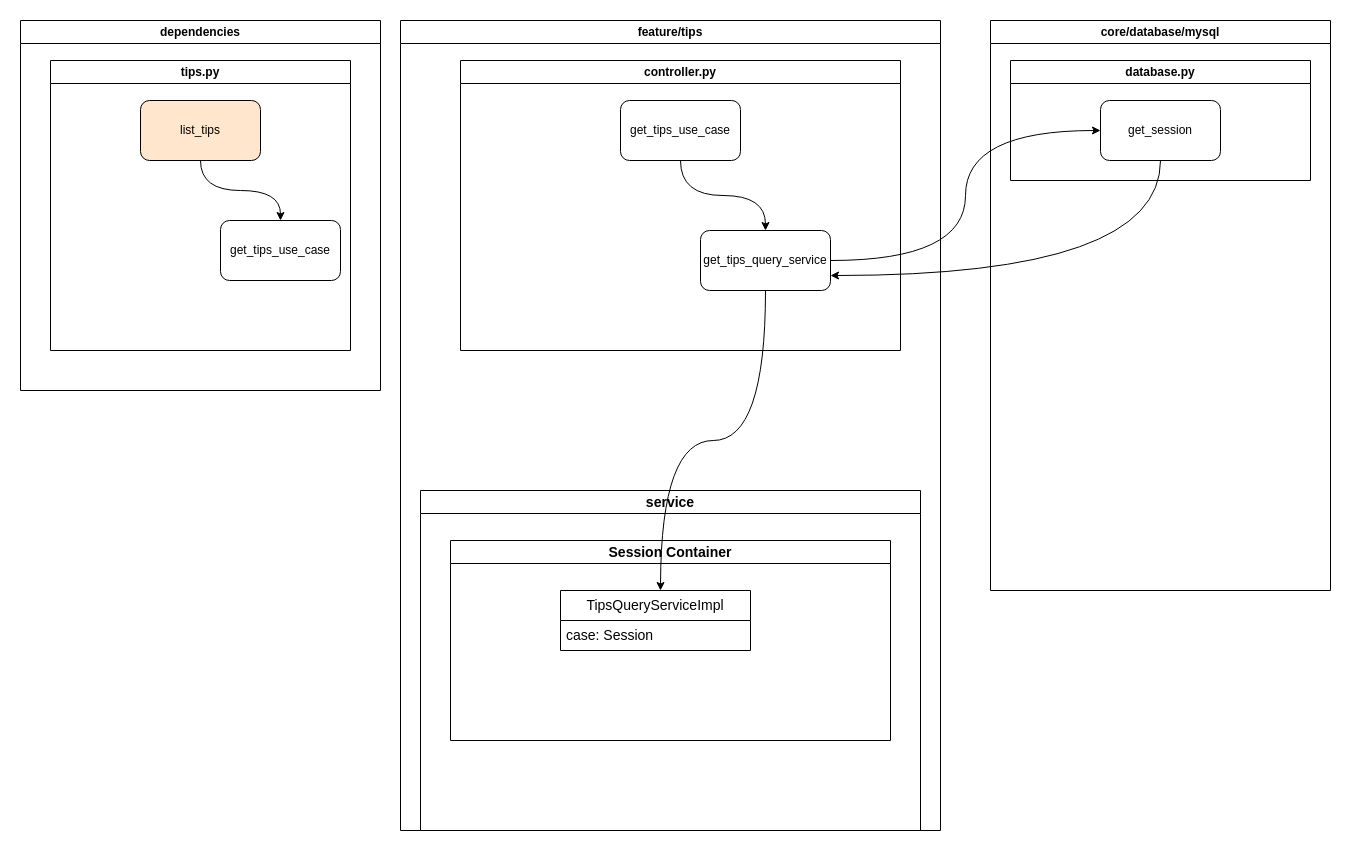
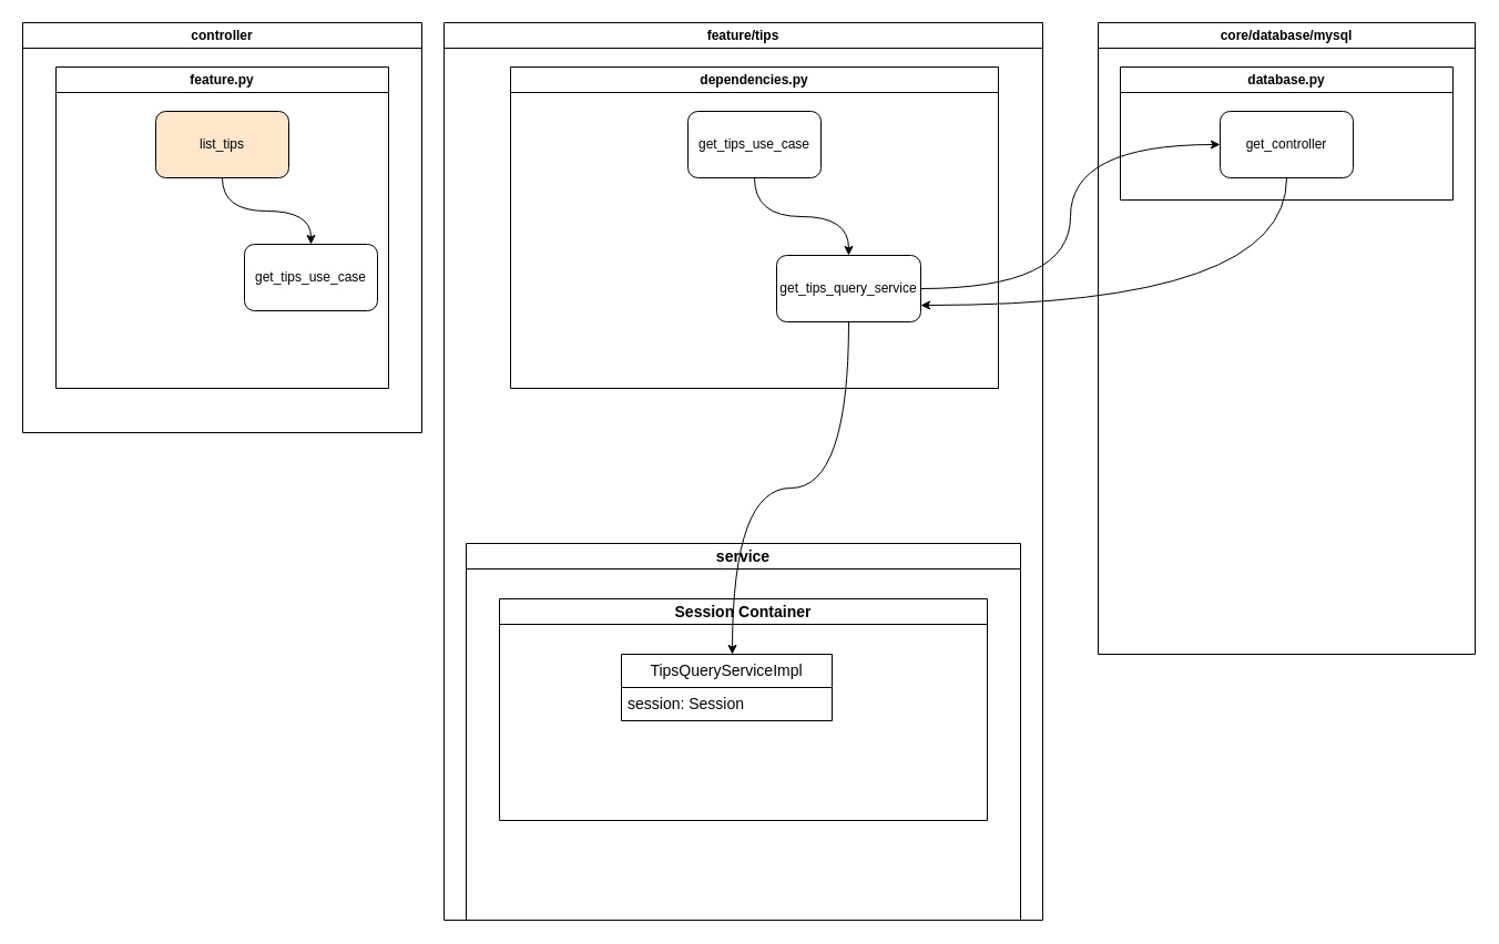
  <mxCell id="0" />
  <mxCell id="1" parent="0" />
- <mxCell id="2" value="dependencies" style="swimlane;whiteSpace=wrap;html=1;" vertex="1" parent="1"><mxGeometry x="20" y="20" width="360" height="370" as="geometry"><mxRectangle x="40" y="40" width="100" height="30" as="alternateBounds" /></mxGeometry></mxCell>
- <mxCell id="3" value="tips.py" style="swimlane;whiteSpace=wrap;html=1;" vertex="1" parent="2"><mxGeometry x="30" y="40" width="300" height="290" as="geometry" /></mxCell>
+ <mxCell id="2" value="controller" style="swimlane;whiteSpace=wrap;html=1;" vertex="1" parent="1"><mxGeometry x="20" y="20" width="360" height="370" as="geometry"><mxRectangle x="40" y="40" width="100" height="30" as="alternateBounds" /></mxGeometry></mxCell>
+ <mxCell id="3" value="feature.py" style="swimlane;whiteSpace=wrap;html=1;" vertex="1" parent="2"><mxGeometry x="30" y="40" width="300" height="290" as="geometry" /></mxCell>
  <mxCell id="4" style="edgeStyle=orthogonalEdgeStyle;curved=1;html=1;exitX=0.5;exitY=1;exitDx=0;exitDy=0;entryX=0.5;entryY=0;entryDx=0;entryDy=0;" edge="1" parent="3" source="5" target="6"><mxGeometry relative="1" as="geometry" /></mxCell>
  <mxCell id="5" value="list_tips" style="rounded=1;whiteSpace=wrap;html=1;fillColor=#ffe6cc;" vertex="1" parent="3"><mxGeometry x="90" y="40" width="120" height="60" as="geometry" /></mxCell>
  <mxCell id="6" value="get_tips_use_case" style="rounded=1;whiteSpace=wrap;html=1;" vertex="1" parent="3"><mxGeometry x="170" y="160" width="120" height="60" as="geometry" /></mxCell>
  <mxCell id="7" value="feature/tips" style="swimlane;whiteSpace=wrap;html=1;" vertex="1" parent="1"><mxGeometry x="400" y="20" width="540" height="810" as="geometry"><mxRectangle x="40" y="40" width="100" height="30" as="alternateBounds" /></mxGeometry></mxCell>
- <mxCell id="8" value="controller.py" style="swimlane;whiteSpace=wrap;html=1;" vertex="1" parent="7"><mxGeometry x="60" y="40" width="440" height="290" as="geometry" /></mxCell>
+ <mxCell id="8" value="dependencies.py" style="swimlane;whiteSpace=wrap;html=1;" vertex="1" parent="7"><mxGeometry x="60" y="40" width="440" height="290" as="geometry" /></mxCell>
  <mxCell id="9" style="edgeStyle=orthogonalEdgeStyle;curved=1;html=1;exitX=0.5;exitY=1;exitDx=0;exitDy=0;entryX=0.5;entryY=0;entryDx=0;entryDy=0;" edge="1" parent="8" source="10" target="11"><mxGeometry relative="1" as="geometry" /></mxCell>
  <mxCell id="10" value="get_tips_use_case" style="rounded=1;whiteSpace=wrap;html=1;" vertex="1" parent="8"><mxGeometry x="160" y="40" width="120" height="60" as="geometry" /></mxCell>
  <mxCell id="11" value="get_tips_query_service" style="rounded=1;whiteSpace=wrap;html=1;" vertex="1" parent="8"><mxGeometry x="240" y="170" width="130" height="60" as="geometry" /></mxCell>
  <mxCell id="12" value="service" style="swimlane;whiteSpace=wrap;html=1;fontSize=14;" vertex="1" parent="7"><mxGeometry x="20" y="470" width="500" height="340" as="geometry" /></mxCell>
  <mxCell id="13" value="Session Container" style="swimlane;whiteSpace=wrap;html=1;fontSize=14;" vertex="1" parent="12"><mxGeometry x="30" y="50" width="440" height="200" as="geometry" /></mxCell>
  <mxCell id="14" value="TipsQueryServiceImpl" style="swimlane;fontStyle=0;childLayout=stackLayout;horizontal=1;startSize=30;horizontalStack=0;resizeParent=1;resizeParentMax=0;resizeLast=0;collapsible=1;marginBottom=0;whiteSpace=wrap;html=1;fontSize=14;" vertex="1" parent="13"><mxGeometry x="110" y="50" width="190" height="60" as="geometry" /></mxCell>
- <mxCell id="15" value="case: Session" style="text;strokeColor=none;fillColor=none;align=left;verticalAlign=middle;spacingLeft=4;spacingRight=4;overflow=hidden;points=[[0,0.5],[1,0.5]];portConstraint=eastwest;rotatable=0;whiteSpace=wrap;html=1;fontSize=14;" vertex="1" parent="14"><mxGeometry y="30" width="190" height="30" as="geometry" /></mxCell>
+ <mxCell id="15" value="session: Session" style="text;strokeColor=none;fillColor=none;align=left;verticalAlign=middle;spacingLeft=4;spacingRight=4;overflow=hidden;points=[[0,0.5],[1,0.5]];portConstraint=eastwest;rotatable=0;whiteSpace=wrap;html=1;fontSize=14;" vertex="1" parent="14"><mxGeometry y="30" width="190" height="30" as="geometry" /></mxCell>
  <mxCell id="16" style="edgeStyle=orthogonalEdgeStyle;curved=1;html=1;exitX=0.5;exitY=1;exitDx=0;exitDy=0;entryX=0.5;entryY=0;entryDx=0;entryDy=0;fontSize=14;" edge="1" parent="7" source="11"><mxGeometry relative="1" as="geometry"><mxPoint x="260" y="570" as="targetPoint" /></mxGeometry></mxCell>
  <mxCell id="17" value="core/database/mysql" style="swimlane;whiteSpace=wrap;html=1;" vertex="1" parent="1"><mxGeometry x="990" y="20" width="340" height="570" as="geometry"><mxRectangle x="40" y="40" width="100" height="30" as="alternateBounds" /></mxGeometry></mxCell>
  <mxCell id="18" value="database.py" style="swimlane;whiteSpace=wrap;html=1;" vertex="1" parent="17"><mxGeometry x="20" y="40" width="300" height="120" as="geometry" /></mxCell>
- <mxCell id="19" value="get_session" style="rounded=1;whiteSpace=wrap;html=1;" vertex="1" parent="18"><mxGeometry x="90" y="40" width="120" height="60" as="geometry" /></mxCell>
+ <mxCell id="19" value="get_controller" style="rounded=1;whiteSpace=wrap;html=1;" vertex="1" parent="18"><mxGeometry x="90" y="40" width="120" height="60" as="geometry" /></mxCell>
  <mxCell id="20" style="edgeStyle=orthogonalEdgeStyle;curved=1;html=1;exitX=1;exitY=0.5;exitDx=0;exitDy=0;entryX=0;entryY=0.5;entryDx=0;entryDy=0;" edge="1" parent="1" source="11" target="19"><mxGeometry relative="1" as="geometry" /></mxCell>
  <mxCell id="21" style="edgeStyle=orthogonalEdgeStyle;curved=1;html=1;exitX=0.5;exitY=1;exitDx=0;exitDy=0;entryX=1;entryY=0.75;entryDx=0;entryDy=0;fontSize=14;" edge="1" parent="1" source="19" target="11"><mxGeometry relative="1" as="geometry" /></mxCell>
